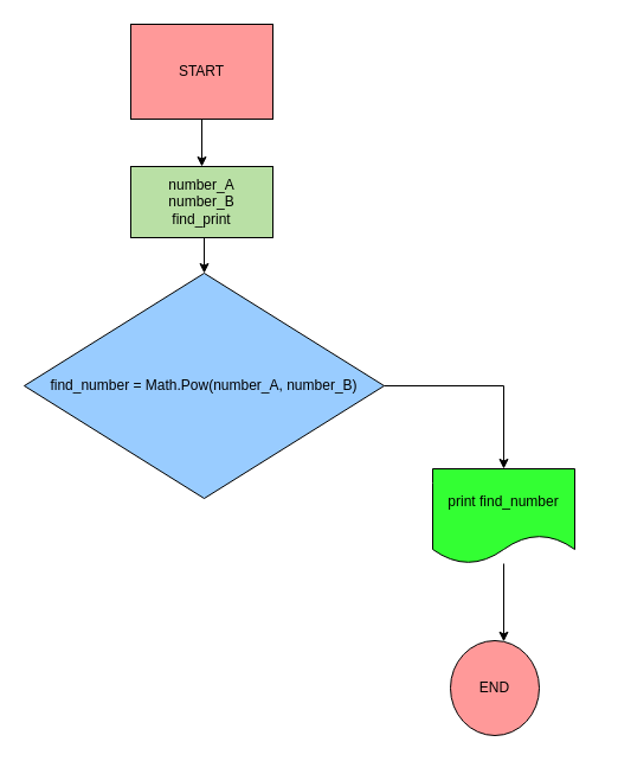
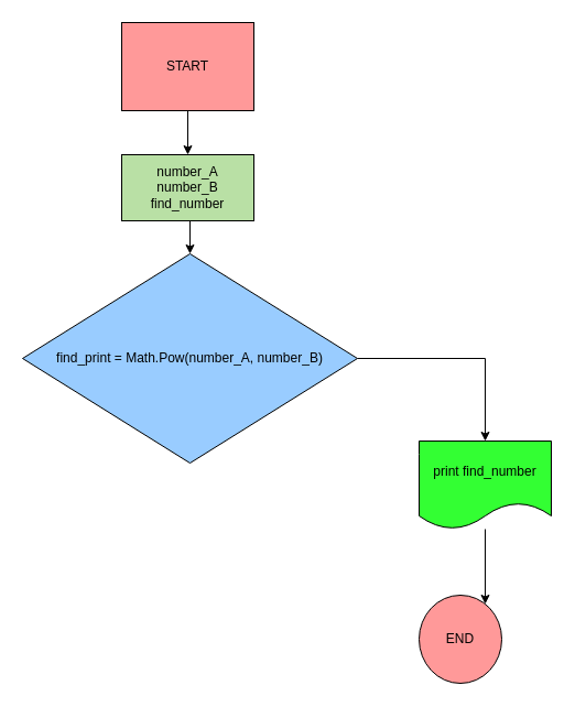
  <mxCell id="0" />
  <mxCell id="1" parent="0" />
  <mxCell id="2" style="edgeStyle=orthogonalEdgeStyle;rounded=0;orthogonalLoop=1;jettySize=auto;html=1;exitX=0.5;exitY=1;exitDx=0;exitDy=0;entryX=0.5;entryY=0;entryDx=0;entryDy=0;" edge="1" parent="1" source="3" target="8"><mxGeometry relative="1" as="geometry" /></mxCell>
  <mxCell id="3" value="START" style="whiteSpace=wrap;html=1;fillColor=#FF9999;rounded=0;" vertex="1" parent="1"><mxGeometry x="110" y="20" width="120" height="80" as="geometry" /></mxCell>
  <mxCell id="4" value="END" style="ellipse;whiteSpace=wrap;html=1;fillColor=#FF9999;" vertex="1" parent="1"><mxGeometry x="380" y="540" width="75" height="80" as="geometry" /></mxCell>
  <mxCell id="5" style="edgeStyle=orthogonalEdgeStyle;rounded=0;orthogonalLoop=1;jettySize=auto;html=1;" edge="1" parent="1" source="6" target="4"><mxGeometry relative="1" as="geometry"><Array as="points"><mxPoint x="440" y="460" /><mxPoint x="440" y="460" /></Array></mxGeometry></mxCell>
- <mxCell id="6" value="print find_number" style="shape=document;whiteSpace=wrap;html=1;boundedLbl=1;fillColor=#33FF33;" vertex="1" parent="1"><mxGeometry x="365" y="395" width="120" height="80" as="geometry" /></mxCell>
+ <mxCell id="6" value="print find_number" style="shape=document;whiteSpace=wrap;html=1;boundedLbl=1;fillColor=#33FF33;" vertex="1" parent="1"><mxGeometry x="380" y="400" width="120" height="80" as="geometry" /></mxCell>
  <mxCell id="7" style="edgeStyle=orthogonalEdgeStyle;rounded=0;orthogonalLoop=1;jettySize=auto;html=1;exitX=0.5;exitY=1;exitDx=0;exitDy=0;entryX=0.5;entryY=0;entryDx=0;entryDy=0;" edge="1" parent="1" source="8" target="10"><mxGeometry relative="1" as="geometry" /></mxCell>
- <mxCell id="8" value="number_A&lt;br&gt;number_B&lt;br&gt;find_print" style="rounded=0;whiteSpace=wrap;html=1;fillColor=#B9E0A5;" vertex="1" parent="1"><mxGeometry x="110" y="140" width="120" height="60" as="geometry" /></mxCell>
+ <mxCell id="8" value="number_A&lt;br&gt;number_B&lt;br&gt;find_number" style="rounded=0;whiteSpace=wrap;html=1;fillColor=#B9E0A5;" vertex="1" parent="1"><mxGeometry x="110" y="140" width="120" height="60" as="geometry" /></mxCell>
  <mxCell id="9" value="" style="edgeStyle=orthogonalEdgeStyle;rounded=0;orthogonalLoop=1;jettySize=auto;html=1;exitX=1;exitY=0.5;exitDx=0;exitDy=0;entryX=0.5;entryY=0;entryDx=0;entryDy=0;" edge="1" parent="1" source="10" target="6"><mxGeometry relative="1" as="geometry" /></mxCell>
- <mxCell id="10" value="find_number = Math.Pow(number_A, number_B)" style="rhombus;whiteSpace=wrap;html=1;fillColor=#99CCFF;" vertex="1" parent="1"><mxGeometry x="20" y="230" width="304" height="190" as="geometry" /></mxCell>
+ <mxCell id="10" value="find_print = Math.Pow(number_A, number_B)" style="rhombus;whiteSpace=wrap;html=1;fillColor=#99CCFF;" vertex="1" parent="1"><mxGeometry x="20" y="230" width="304" height="190" as="geometry" /></mxCell>
